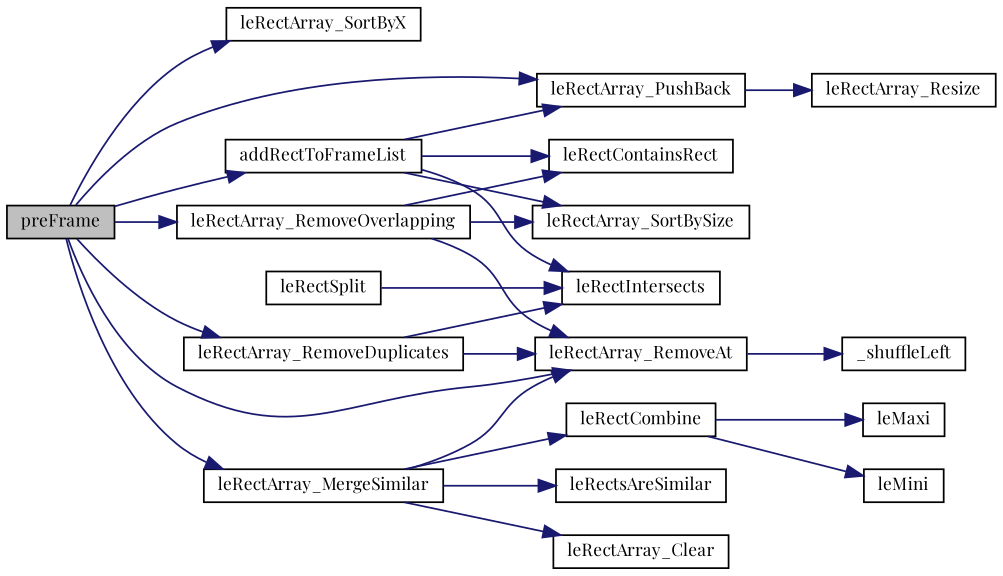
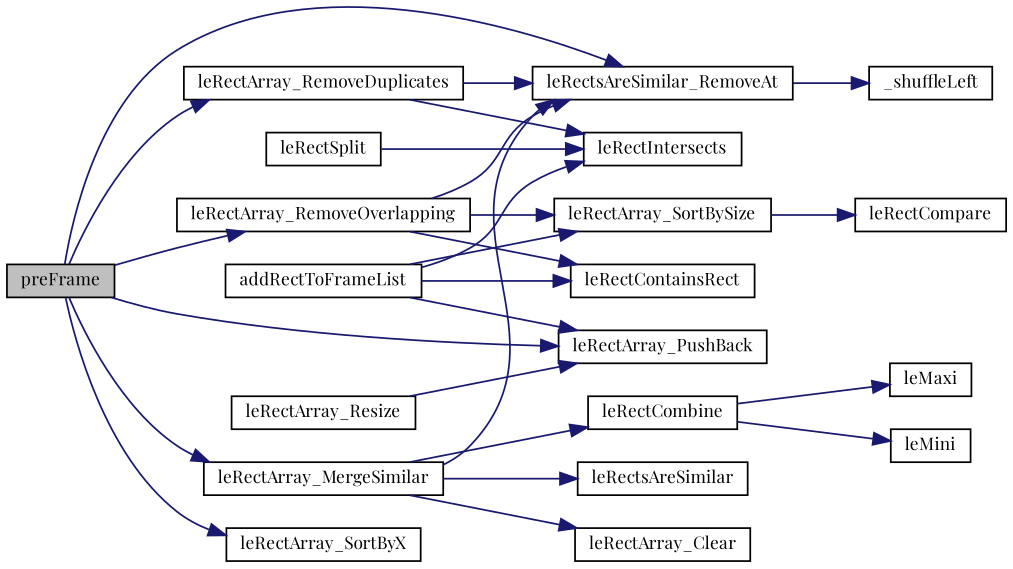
  digraph {
    fontname="Playfair Display"
    rankdir=LR
    node [color=black fillcolor=white fontname="Playfair Display" fontsize=10 shape=record style=filled]
    edge [color=midnightblue fontname="Playfair Display" fontsize=10 labelfontname=Helvetica labelfontsize=10 style=solid]
    n1 [fillcolor=grey75 fontcolor=black height=0.2 label=preFrame width=0.4]
    n2 [height=0.2 label=addRectToFrameList width=0.4]
    n3 [height=0.2 label=leRectArray_PushBack width=0.4]
    n4 [height=0.2 label=leRectArray_MergeSimilar width=0.4]
-   n5 [height=0.2 label=leRectArray_RemoveAt width=0.4]
+   n5 [height=0.2 label=leRectsAreSimilar_RemoveAt width=0.4]
    n6 [height=0.2 label=leRectArray_RemoveDuplicates width=0.4]
    n7 [height=0.2 label=leRectArray_RemoveOverlapping width=0.4]
    n8 [height=0.2 label=leRectArray_SortByX width=0.4]
    n9 [height=0.2 label=leRectContainsRect width=0.4]
    n10 [height=0.2 label=leRectIntersects width=0.4]
    n11 [height=0.2 label=leRectArray_SortBySize width=0.4]
    n12 [height=0.2 label=leRectArray_Resize width=0.4]
    n13 [height=0.2 label=leRectArray_Clear width=0.4]
    n14 [height=0.2 label=leRectCombine width=0.4]
    n15 [height=0.2 label=leRectsAreSimilar width=0.4]
    n16 [height=0.2 label=_shuffleLeft width=0.4]
    n17 [height=0.2 label=leRectSplit width=0.4]
    n18 [height=0.2 label=leMaxi width=0.4]
    n19 [height=0.2 label=leMini width=0.4]
-   n1 -> n2
+   n20 [height=0.2 label=leRectCompare width=0.4]
    n1 -> n3
    n1 -> n4
    n1 -> n5
    n1 -> n6
    n1 -> n7
    n1 -> n8
    n2 -> n3
    n2 -> n9
    n2 -> n10
    n2 -> n11
-   n3 -> n12
+   n12 -> n3
    n4 -> n5
    n4 -> n13
    n4 -> n14
    n4 -> n15
    n5 -> n16
    n6 -> n5
    n6 -> n10
    n7 -> n5
    n7 -> n9
    n7 -> n11
+   n11 -> n20
    n14 -> n18
    n14 -> n19
    n17 -> n10
  }
